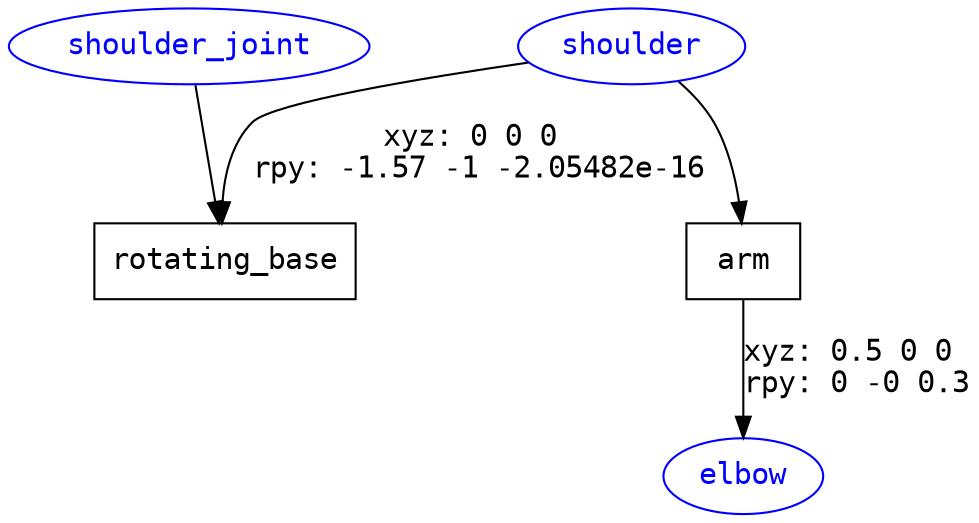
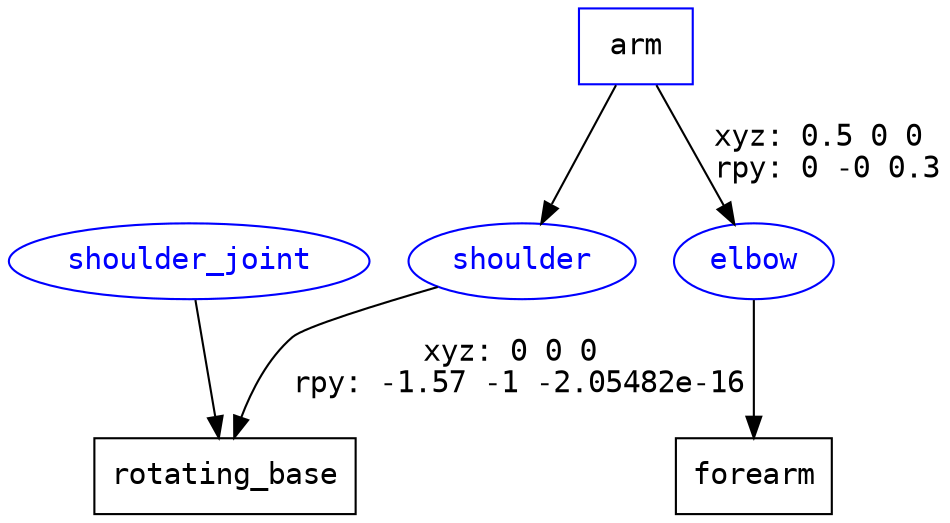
  digraph {
    fontname="DejaVu Sans Mono"
    node [fontname="DejaVu Sans Mono" shape=ellipse]
    edge [fontname="DejaVu Sans Mono"]
    n1 [color=blue fontcolor=blue label=shoulder_joint]
    n2 [label=rotating_base shape=box]
    shoulder [color=blue fontcolor=blue]
-   n4 [label=arm shape=box]
+   n4 [label=arm shape=box color=blue]
    elbow [color=blue fontcolor=blue]
+   n6 [label=forearm shape=box]
    n1 -> n2
    shoulder -> n2 [label="xyz: 0 0 0 \nrpy: -1.57 -1 -2.05482e-16"]
-   shoulder -> n4
+   n4 -> shoulder
    n4 -> elbow [label="xyz: 0.5 0 0 \nrpy: 0 -0 0.3"]
+   elbow -> n6
  }
